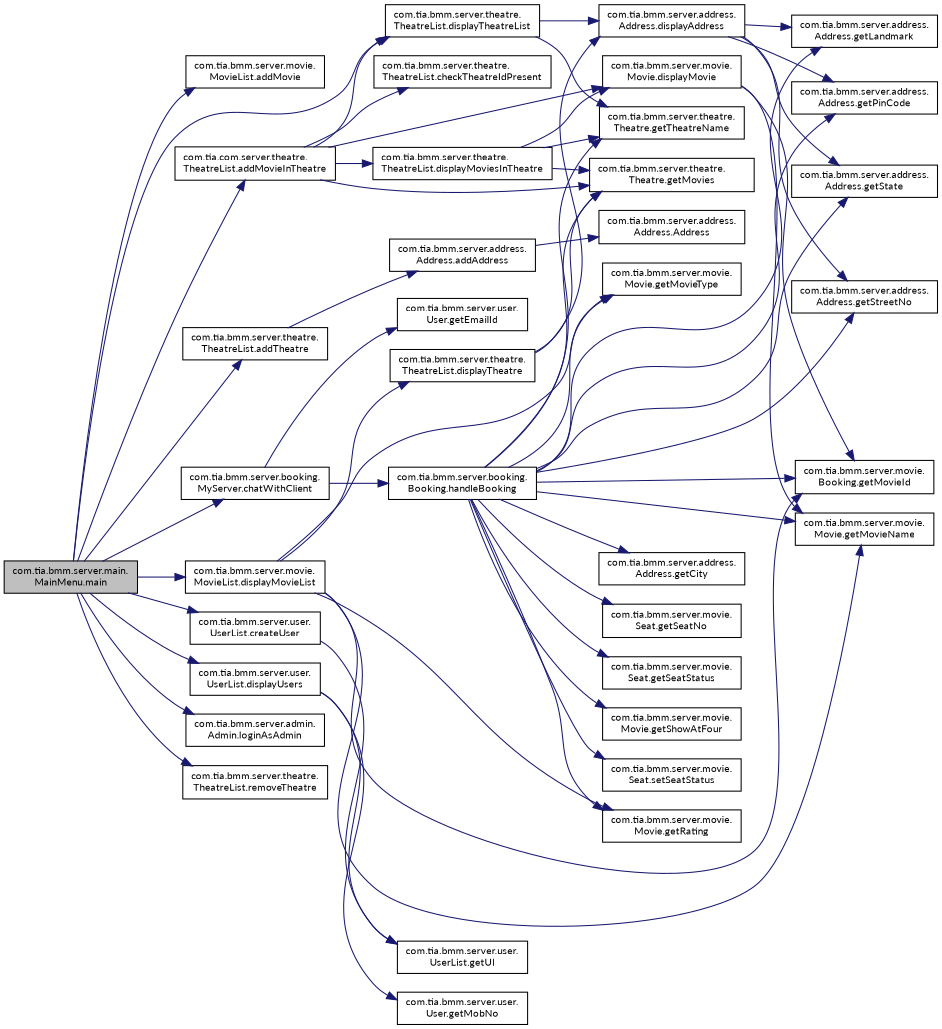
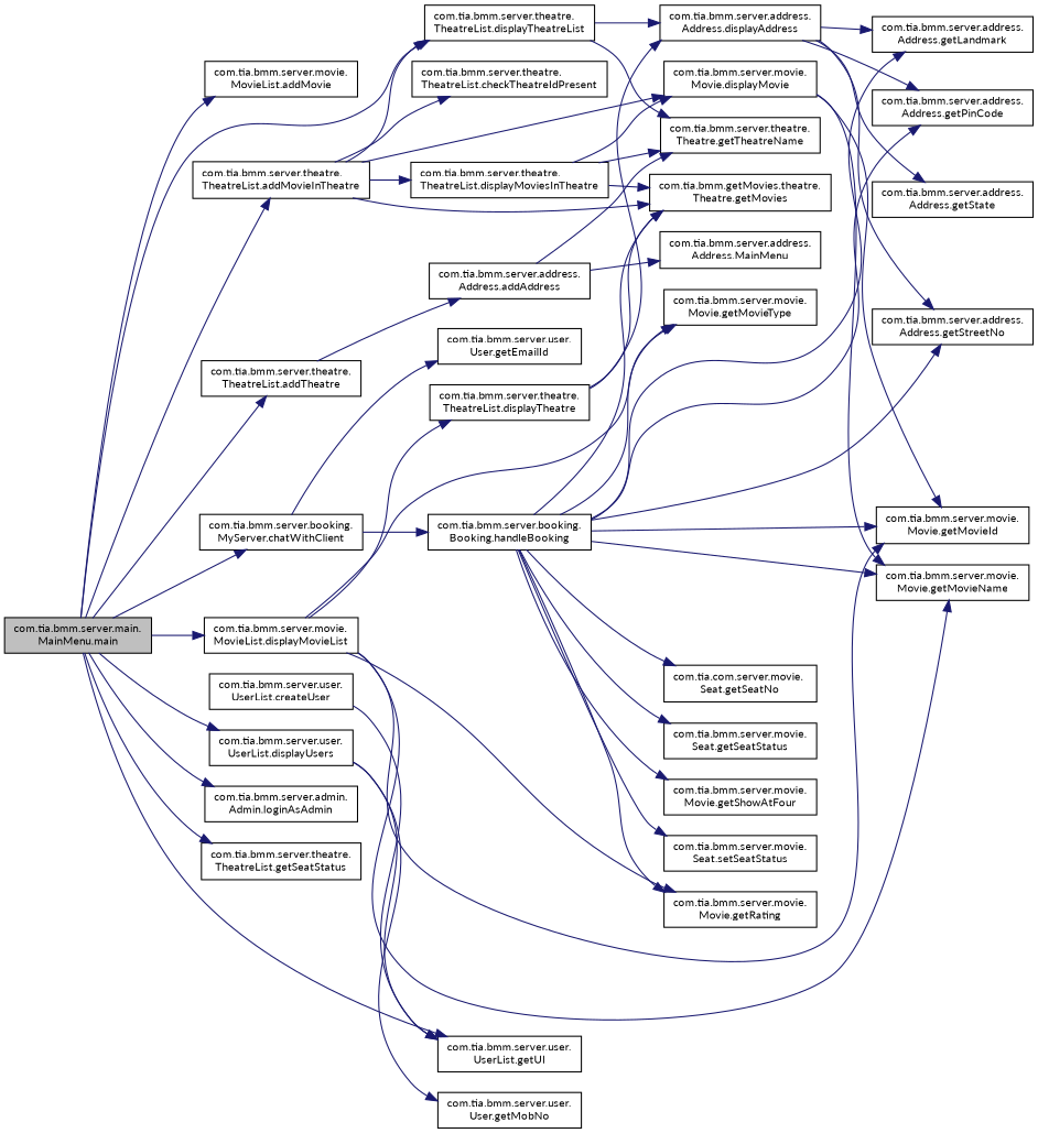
  digraph {
    fontname=Lato
    rankdir=LR
    node [color=black fillcolor=white fontname=Lato fontsize=10 shape=record style=filled]
    edge [color=midnightblue fontname=Lato fontsize=10 labelfontname=Helvetica labelfontsize=10 style=solid]
    n1 [fillcolor=grey75 fontcolor=black height=0.2 label="com.tia.bmm.server.main.\lMainMenu.main" width=0.4]
    n2 [height=0.2 label="com.tia.bmm.server.movie.\lMovieList.addMovie" width=0.4]
-   n3 [height=0.2 label="com.tia.com.server.theatre.\lTheatreList.addMovieInTheatre" width=0.4]
+   n3 [height=0.2 label="com.tia.bmm.server.theatre.\lTheatreList.addMovieInTheatre" width=0.4]
    n4 [height=0.2 label="com.tia.bmm.server.theatre.\lTheatreList.displayTheatreList" width=0.4]
    n5 [height=0.2 label="com.tia.bmm.server.theatre.\lTheatreList.addTheatre" width=0.4]
    n6 [height=0.2 label="com.tia.bmm.server.booking.\lMyServer.chatWithClient" width=0.4]
    n7 [height=0.2 label="com.tia.bmm.server.user.\lUserList.createUser" width=0.4]
    n8 [height=0.2 label="com.tia.bmm.server.movie.\lMovieList.displayMovieList" width=0.4]
    n9 [height=0.2 label="com.tia.bmm.server.user.\lUserList.displayUsers" width=0.4]
    n10 [height=0.2 label="com.tia.bmm.server.admin.\lAdmin.loginAsAdmin" width=0.4]
-   n11 [height=0.2 label="com.tia.bmm.server.theatre.\lTheatreList.removeTheatre" width=0.4]
+   n11 [height=0.2 label="com.tia.bmm.server.theatre.\lTheatreList.getSeatStatus" width=0.4]
    n12 [height=0.2 label="com.tia.bmm.server.theatre.\lTheatreList.checkTheatreIdPresent" width=0.4]
    n13 [height=0.2 label="com.tia.bmm.server.movie.\lMovie.displayMovie" width=0.4]
    n14 [height=0.2 label="com.tia.bmm.server.theatre.\lTheatreList.displayMoviesInTheatre" width=0.4]
-   n15 [height=0.2 label="com.tia.bmm.server.theatre.\lTheatre.getMovies" width=0.4]
+   n15 [height=0.2 label="com.tia.bmm.getMovies.theatre.\lTheatre.getMovies" width=0.4]
    n16 [height=0.2 label="com.tia.bmm.server.theatre.\lTheatre.getTheatreName" width=0.4]
    n17 [height=0.2 label="com.tia.bmm.server.address.\lAddress.displayAddress" width=0.4]
    n18 [height=0.2 label="com.tia.bmm.server.address.\lAddress.addAddress" width=0.4]
    n19 [height=0.2 label="com.tia.bmm.server.user.\lUser.getEmailId" width=0.4]
    n20 [height=0.2 label="com.tia.bmm.server.booking.\lBooking.handleBooking" width=0.4]
    n21 [height=0.2 label="com.tia.bmm.server.user.\lUserList.getUl" width=0.4]
-   n22 [height=0.2 label="com.tia.bmm.server.movie.\lBooking.getMovieId" width=0.4]
+   n22 [height=0.2 label="com.tia.bmm.server.movie.\lMovie.getMovieId" width=0.4]
    n23 [height=0.2 label="com.tia.bmm.server.movie.\lMovie.getMovieName" width=0.4]
    n24 [height=0.2 label="com.tia.bmm.server.movie.\lMovie.getMovieType" width=0.4]
    n25 [height=0.2 label="com.tia.bmm.server.movie.\lMovie.getRating" width=0.4]
    n26 [height=0.2 label="com.tia.bmm.server.theatre.\lTheatreList.displayTheatre" width=0.4]
    n27 [height=0.2 label="com.tia.bmm.server.user.\lUser.getMobNo" width=0.4]
    n28 [height=0.2 label="com.tia.bmm.server.address.\lAddress.getLandmark" width=0.4]
    n29 [height=0.2 label="com.tia.bmm.server.address.\lAddress.getPinCode" width=0.4]
    n30 [height=0.2 label="com.tia.bmm.server.address.\lAddress.getState" width=0.4]
    n31 [height=0.2 label="com.tia.bmm.server.address.\lAddress.getStreetNo" width=0.4]
-   n32 [height=0.2 label="com.tia.bmm.server.address.\lAddress.getCity" width=0.4]
-   n33 [height=0.2 label="com.tia.bmm.server.address.\lAddress.Address" width=0.4]
-   n34 [height=0.2 label="com.tia.bmm.server.movie.\lSeat.getSeatNo" width=0.4]
+   n33 [height=0.2 label="com.tia.bmm.server.address.\lAddress.MainMenu" width=0.4]
+   n34 [height=0.2 label="com.tia.com.server.movie.\lSeat.getSeatNo" width=0.4]
    n35 [height=0.2 label="com.tia.bmm.server.movie.\lSeat.getSeatStatus" width=0.4]
    n36 [height=0.2 label="com.tia.bmm.server.movie.\lMovie.getShowAtFour" width=0.4]
    n37 [height=0.2 label="com.tia.bmm.server.movie.\lSeat.setSeatStatus" width=0.4]
    n1 -> n2
    n1 -> n3
    n1 -> n4
    n1 -> n5
    n1 -> n6
-   n1 -> n7
+   n1 -> n21
    n1 -> n8
    n1 -> n9
    n1 -> n10
    n1 -> n11
    n3 -> n4
    n3 -> n12
    n3 -> n13
    n3 -> n14
    n3 -> n15
    n4 -> n16
    n4 -> n17
    n5 -> n18
    n6 -> n19
    n6 -> n20
    n7 -> n21
    n8 -> n22
    n8 -> n23
    n8 -> n24
    n8 -> n25
    n8 -> n26
    n9 -> n21
    n9 -> n27
    n13 -> n22
    n13 -> n23
    n14 -> n13
    n14 -> n15
    n14 -> n16
    n17 -> n28
    n17 -> n29
    n17 -> n30
    n17 -> n31
    n18 -> n33
    n20 -> n15
-   n20 -> n16
+   n18 -> n16
    n20 -> n22
    n20 -> n23
    n20 -> n24
    n20 -> n25
    n20 -> n28
    n20 -> n29
-   n20 -> n30
    n20 -> n31
-   n20 -> n32
    n20 -> n34
    n20 -> n35
    n20 -> n36
    n20 -> n37
    n26 -> n15
    n26 -> n17
  }
